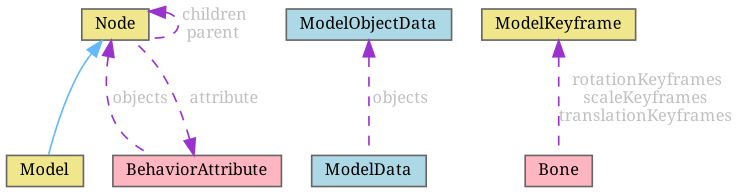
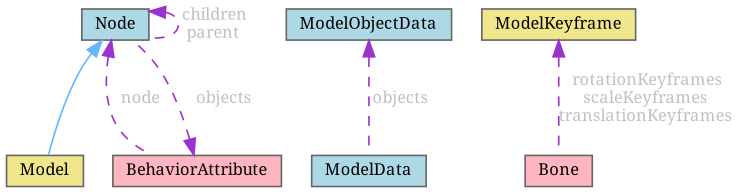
  digraph {
    fontname="Noto Serif"
    node [color=gray40 fillcolor=khaki fontname="Noto Serif" fontsize=10 shape=box style=filled]
    edge [color=darkorchid3 dir=back fontname="Noto Serif" fontsize=10 labelfontname=Helvetica labelfontsize=10 style=dashed fontcolor=grey]
    n1 [fontcolor=black height=0.2 label=Model width=0.4]
-   n2 [height=0.2 label="Node" width=0.4]
+   n2 [fillcolor=lightblue height=0.2 label="Node" width=0.4]
    n3 [fillcolor=lightpink height=0.2 label=BehaviorAttribute width=0.4]
    n4 [fillcolor=lightblue height=0.2 label=ModelData width=0.4]
    n5 [fillcolor=lightblue height=0.2 label=ModelObjectData width=0.4]
    n6 [fillcolor=lightpink height=0.2 label=Bone width=0.4]
    n7 [height=0.2 label=ModelKeyframe width=0.4]
    n2 -> n1 [color=steelblue1 style=solid fontcolor=""]
    n2 -> n2 [label=" children\nparent"]
-   n2 -> n3 [label=" objects"]
-   n3 -> n2 [label=" attribute"]
+   n2 -> n3 [label=" node"]
+   n3 -> n2 [label=" objects"]
    n5 -> n4 [label=" objects"]
    n7 -> n6 [label=" rotationKeyframes\nscaleKeyframes\ntranslationKeyframes"]
  }
